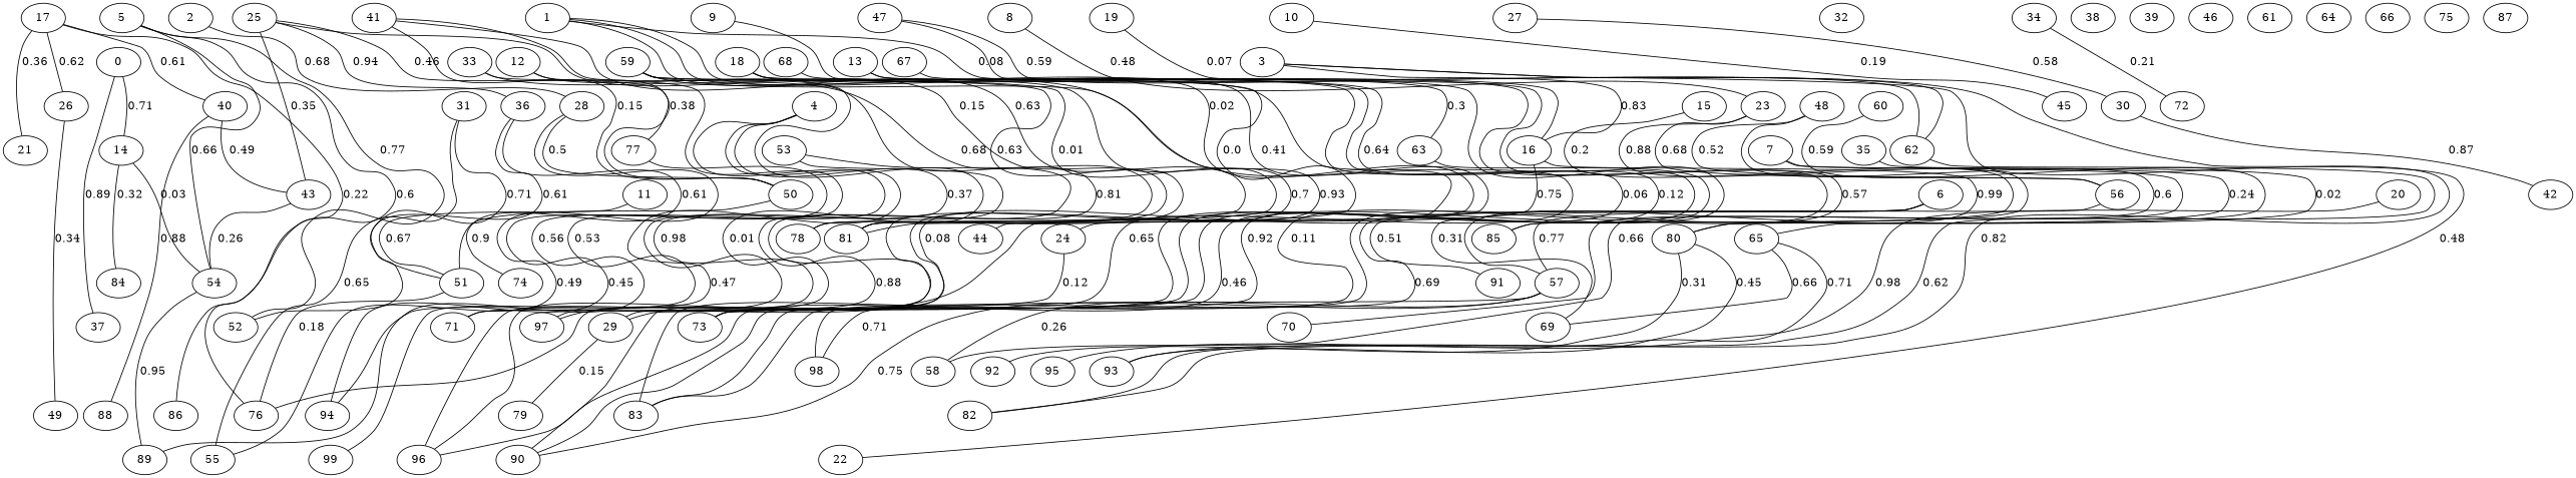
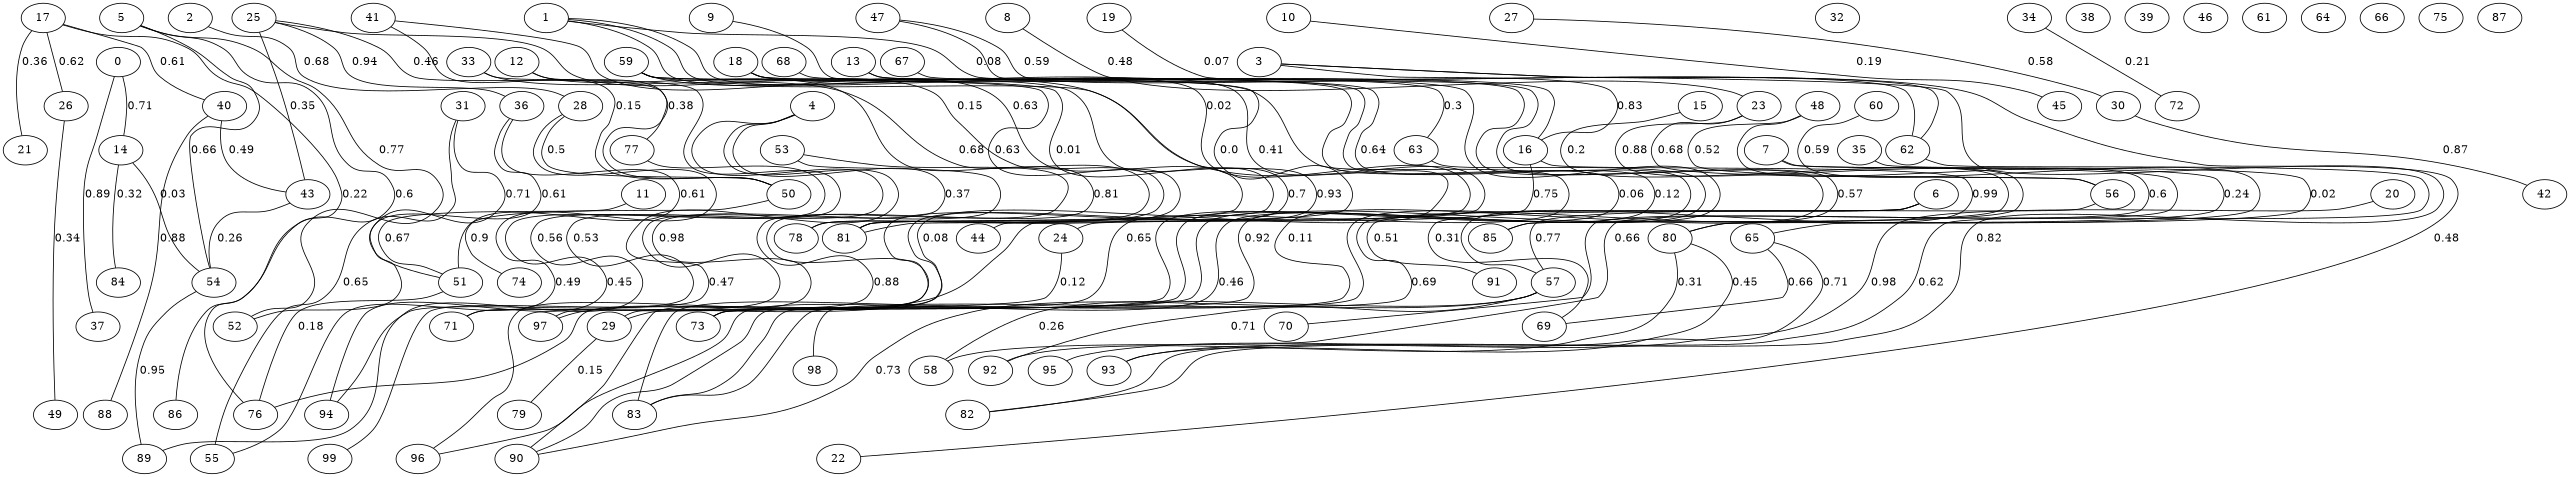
  strict graph {
    0
    14
    37
    54
    84
    1
    16
    44
    76
    97
    24
    57
    2
    28
    50
    55
    3
    22
    82
    4
    71
    94
    99
    5
    52
    86
    89
    6
    69
    91
    98
    7
    58
    80
    93
    92
    8
    23
    85
    56
    9
    73
    10
    45
    11
    51
    12
    29
    79
    13
    63
    90
    96
    15
    17
    21
    26
    40
    49
    43
    88
    18
    81
    83
    19
    62
    20
    25
    36
    77
    74
    27
    30
    42
    31
    32
    33
    78
    34
    72
    35
    65
    95
    38
    39
    41
    46
    47
    48
    70
    53
    59
    60
    61
    64
    66
    67
    68
    75
    87
    0 -- 14 [label=0.71 weight=0.7073945502318287]
    0 -- 37 [label=0.89 weight=0.8862572982973348]
    14 -- 54 [label=0.03 weight=0.02609183905598389]
    14 -- 84 [label=0.32 weight=0.32482820058213424]
    54 -- 89 [label=0.95 weight=0.9521364775476967]
    1 -- 16 [label=0.08 weight=0.07529397795928505]
    1 -- 44 [label=0.02 weight=0.020990282184515152]
    1 -- 76 [label=0.93 weight=0.9308769587680608]
    1 -- 97 [label=0.41 weight=0.409439944251477]
    16 -- 24 [label=0.75 weight=0.5487446841739618]
    16 -- 57 [label=0.99 weight=0.9922416411751319]
    24 -- 29 [label=0.12 weight=0.11534852700624265]
-   57 -- 98 [label=0.71 weight=0.709549050221792]
+   57 -- 92 [label=0.71 weight=0.709549050221792]
    57 -- 58 [label=0.26 weight=0.2576481429393702]
-   57 -- 90 [label=0.75 weight=0.751569628358181]
+   57 -- 90 [label=0.73 weight=0.751569628358181]
    2 -- 28 [label=0.68 weight=0.6768210107329109]
    28 -- 50 [label=0.5 weight=0.4956430099730603]
    28 -- 55 [label=0.49 weight=0.485517949348769]
    50 -- 51 [label=0.9 weight=0.895963963271965]
    3 -- 16 [label=0.83 weight=0.831023664959142]
    3 -- 22 [label=0.48 weight=0.482588539253479]
    3 -- 82 [label=0.82 weight=0.8201115428257586]
    4 -- 71 [label=0.37 weight=0.37456755653053353]
    4 -- 94 [label=0.53 weight=0.5272141844426638]
    4 -- 99 [label=0.47 weight=0.47054925698627037]
    5 -- 54 [label=0.66 weight=0.6603651195330836]
    5 -- 52 [label=0.77 weight=0.7651773502650356]
    5 -- 86 [label=0.6 weight=0.6002248917248971]
    6 -- 69 [label=0.31 weight=0.3123120023302852]
    6 -- 91 [label=0.51 weight=0.5051781415502876]
    6 -- 98 [label=0.69 weight=0.6900608074369127]
    7 -- 58 [label=0.66 weight=0.6645715502243285]
    7 -- 80 [label=0.24 weight=0.2436874724478555]
    80 -- 93 [label=0.45 weight=0.44750065739407097]
    80 -- 92 [label=0.31 weight=0.3102372230772077]
    8 -- 23 [label=0.48 weight=0.4810474104370487]
    23 -- 85 [label=0.88 weight=0.8785370128675127]
    23 -- 56 [label=0.68 weight=0.6843347124226806]
    56 -- 57 [label=0.77 weight=0.7685363610080824]
    9 -- 73 [label=0.64 weight=0.622323427961479]
    10 -- 45 [label=0.19 weight=0.19179922582374787]
    11 -- 51 [label=0.67 weight=0.6743974775692629]
    51 -- 76 [label=0.18 weight=0.17629384895931632]
    12 -- 50 [label=0.38 weight=0.37834260302612677]
    12 -- 29 [label=0.81 weight=0.8109210495409147]
    29 -- 79 [label=0.15 weight=0.1465694474957323]
    13 -- 63 [label=0.3 weight=0.30006834444264985]
    13 -- 90 [label=0.92 weight=0.9170926255751735]
    63 -- 96 [label=0.46 weight=0.46072909137808793]
    15 -- 85 [label=0.2 weight=0.2036001169646141]
    17 -- 76 [label=0.22 weight=0.22206360662603608]
    17 -- 21 [label=0.36 weight=0.35624471198968644]
    17 -- 26 [label=0.62 weight=0.618649007785751]
    17 -- 40 [label=0.61 weight=0.6090435601409893]
    26 -- 49 [label=0.34 weight=0.3421479054747919]
    40 -- 43 [label=0.49 weight=0.48960010241258933]
    40 -- 88 [label=0.88 weight=0.8761423599923716]
    43 -- 54 [label=0.26 weight=0.259521428077894]
    18 -- 73 [label=0.06 weight=0.061453575869484744]
    18 -- 81 [label=0.0 weight=0.0008544966688158739]
    18 -- 83 [label=0.65 weight=0.6542445416701698]
    19 -- 62 [label=0.07 weight=0.06991874043444835]
    62 -- 82 [label=0.62 weight=0.6152655949354571]
    20 -- 93 [label=0.98 weight=0.9777141193374967]
    25 -- 43 [label=0.35 weight=0.3537452842326714]
    25 -- 81 [label=0.15 weight=0.1525389300970066]
    25 -- 36 [label=0.94 weight=0.9396411412594554]
    25 -- 77 [label=0.46 weight=0.4596758378248692]
    36 -- 52 [label=0.61 weight=0.6072083430810457]
    36 -- 74 [label=0.61 weight=0.6052437773575323]
    77 -- 94 [label=0.45 weight=0.4529942746389296]
    27 -- 30 [label=0.58 weight=0.5767988573163383]
    30 -- 42 [label=0.87 weight=0.8701891204352016]
    31 -- 55 [label=0.65 weight=0.6458314150487943]
    31 -- 51 [label=0.71 weight=0.7105854554445029]
    33 -- 89 [label=0.56 weight=0.5555556544402691]
    33 -- 78 [label=0.68 weight=0.49899054596783454]
    34 -- 72 [label=0.21 weight=0.2111949552266229]
    35 -- 65 [label=0.02 weight=0.022310369005017927]
    65 -- 69 [label=0.66 weight=0.6598079087737171]
    65 -- 95 [label=0.71 weight=0.7143888951280881]
    41 -- 50 [label=0.15 weight=0.15312458360263026]
-   41 -- 96 [label=0.01 weight=0.013245315066492513]
    41 -- 81 [label=0.63 weight=0.6312180161836575]
    47 -- 83 [label=0.57 weight=0.5685011300201581]
    47 -- 62 [label=0.59 weight=0.5928563486599141]
    48 -- 56 [label=0.52 weight=0.524835472957079]
    48 -- 70 [label=0.6 weight=0.6043924552461524]
    53 -- 71 [label=0.98 weight=0.9807681706774198]
    53 -- 96 [label=0.88 weight=0.877775960002047]
    59 -- 97 [label=0.7 weight=0.6961820367070833]
    59 -- 90 [label=0.08 weight=0.08202419802205729]
    59 -- 81 [label=0.01 weight=0.012311322445351158]
    59 -- 78 [label=0.63 weight=0.6292698340167796]
    60 -- 80 [label=0.59 weight=0.5909215199162114]
    67 -- 83 [label=0.11 weight=0.11459990507909557]
    68 -- 73 [label=0.12 weight=0.1239456953595659]
  }
